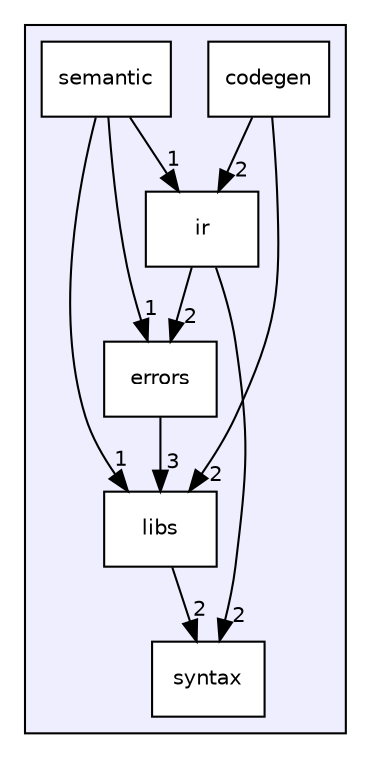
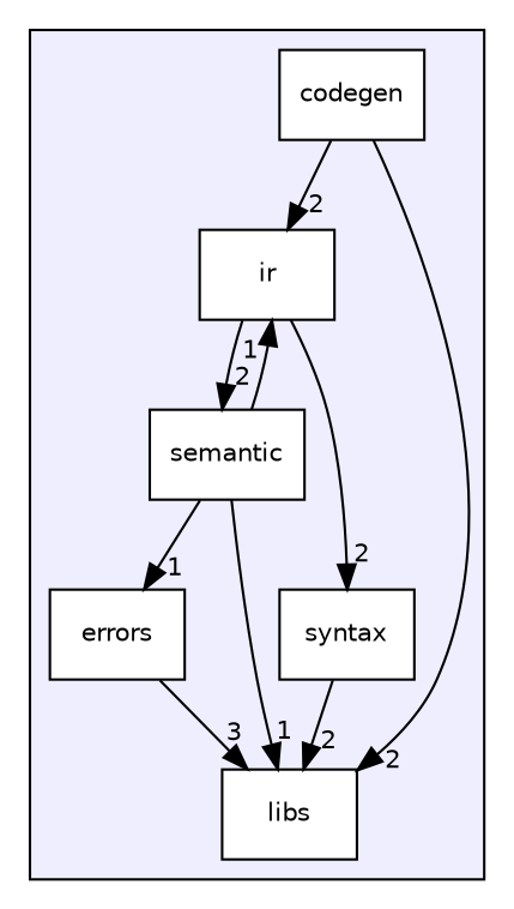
  digraph {
    compound=true
    node [color=black fillcolor=white fontname=Helvetica fontsize=10 shape=box style=filled]
    edge [headlabel=2 labeldistance=1.5 labelfontname=Helvetica labelfontsize=10]
    n1 [label=codegen]
    n2 [label=errors]
    n3 [label=ir]
    n4 [label=libs]
    n5 [label=semantic]
    n6 [label=syntax]
    subgraph cluster_1 {
      bgcolor="#eeeeff"
      pencolor=black
      n1
      n2
      n3
      n4
      n5
      n6
    }
    n1 -> n3
    n1 -> n4
    n2 -> n4 [headlabel=3]
-   n3 -> n2
+   n3 -> n5
    n3 -> n6
    n5 -> n2 [headlabel=1]
    n5 -> n3 [headlabel=1]
    n5 -> n4 [headlabel=1]
-   n4 -> n6
+   n6 -> n4
  }
